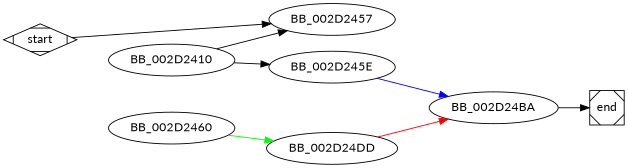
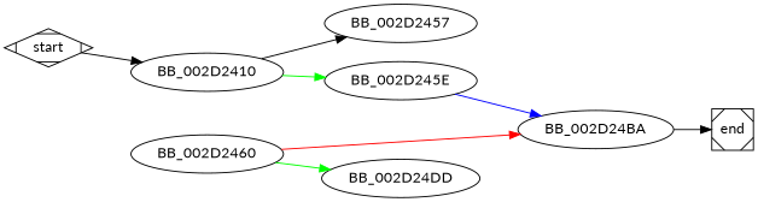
  digraph {
    fontname=Lato
    rankdir=LR
    node [fontname=Lato]
    edge [fontname=Lato]
    start [shape=Mdiamond]
    BB_002D2410
    BB_002D2457
    BB_002D245E
    BB_002D24BA
    BB_002D2460
    BB_002D24DD
    end [shape=Msquare]
-   start -> BB_002D2457
+   start -> BB_002D2410
    BB_002D2410 -> BB_002D2457 [color=black]
-   BB_002D2410 -> BB_002D245E [color=black]
+   BB_002D2410 -> BB_002D245E [color=green]
    BB_002D245E -> BB_002D24BA [color=blue]
    BB_002D24BA -> end
-   BB_002D24DD -> BB_002D24BA [color=red]
+   BB_002D2460 -> BB_002D24BA [color=red]
    BB_002D2460 -> BB_002D24DD [color=green]
  }
